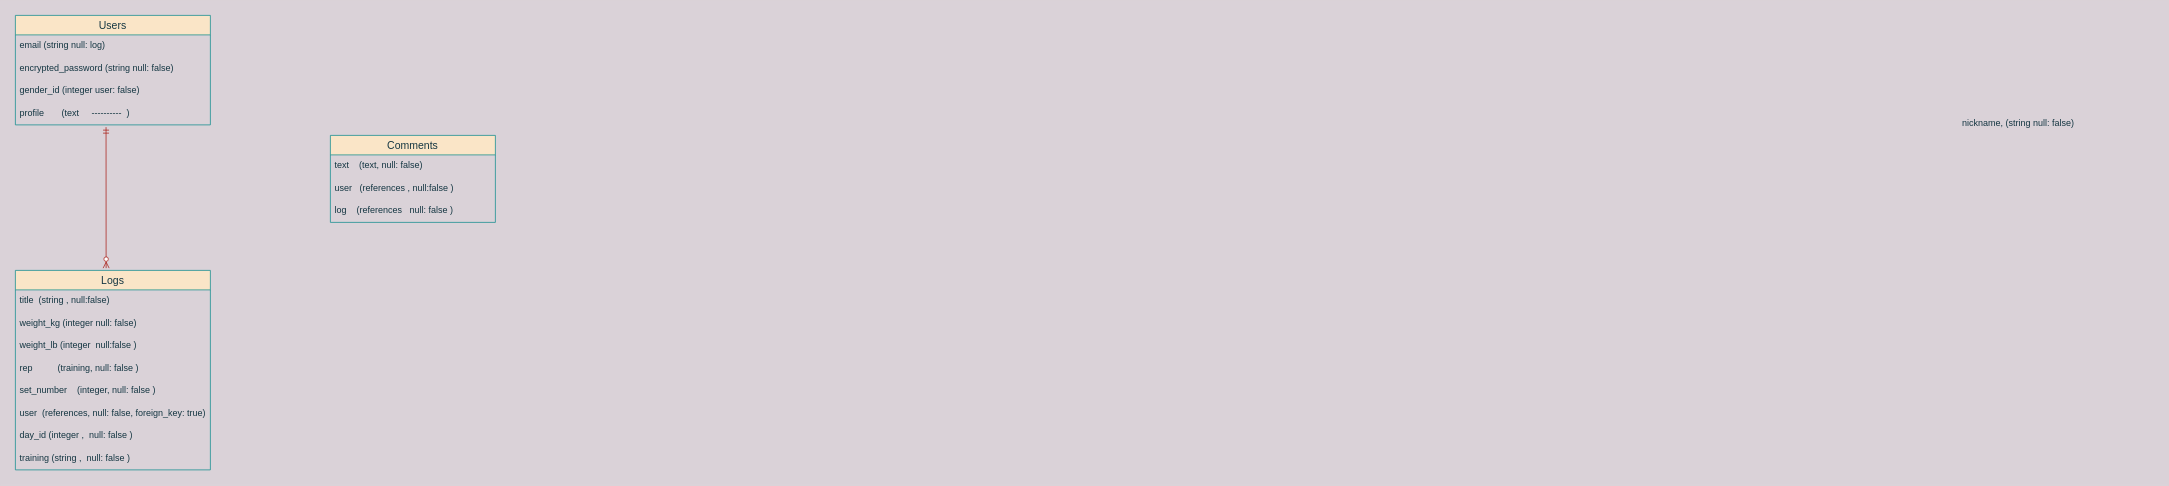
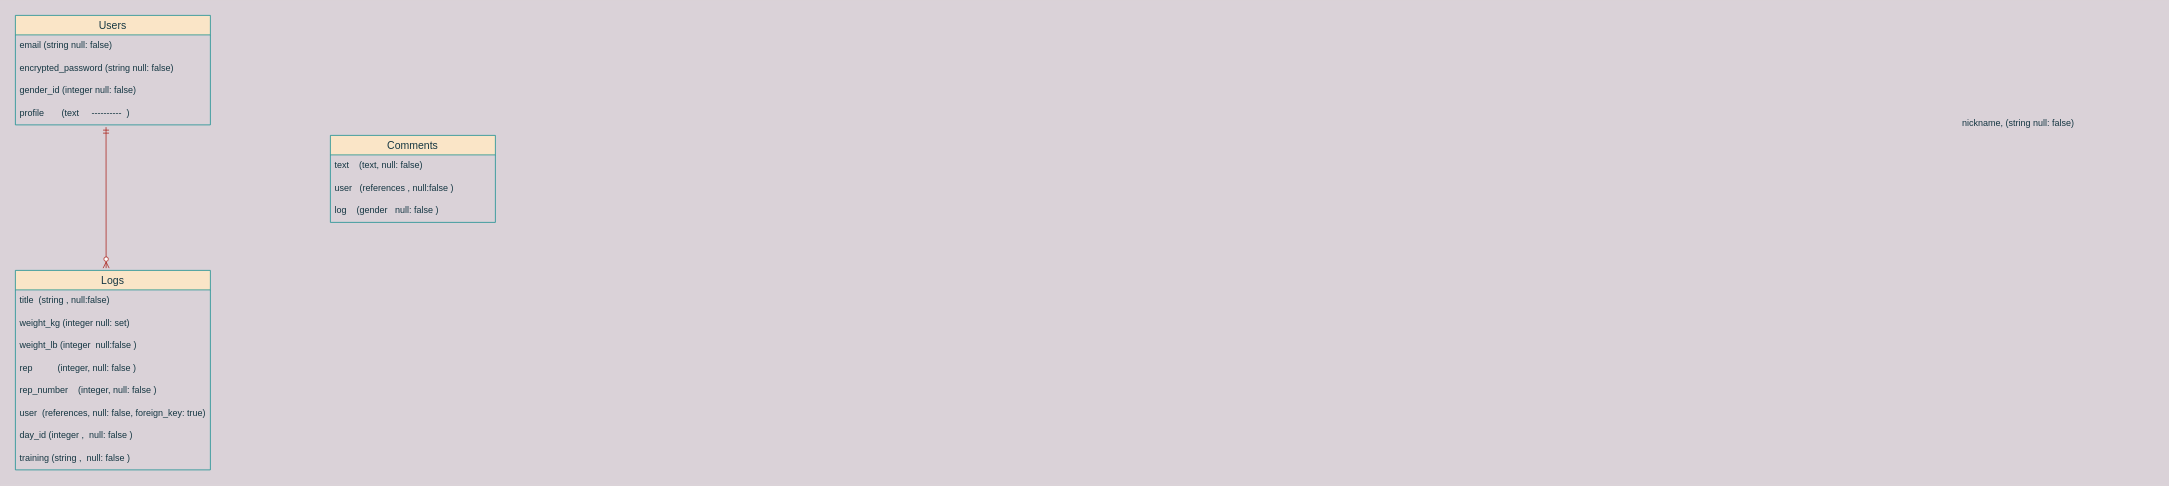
  <mxCell id="0" />
  <mxCell id="1" parent="0" />
  <mxCell id="2" value="Users" style="swimlane;fontStyle=0;childLayout=stackLayout;horizontal=1;startSize=26;horizontalStack=0;resizeParent=1;resizeParentMax=0;resizeLast=0;collapsible=1;marginBottom=0;align=center;fontSize=14;rounded=0;sketch=0;strokeColor=#0F8B8D;fillColor=#FAE5C7;fontColor=#143642;" parent="1" vertex="1"><mxGeometry x="20" y="20" width="260" height="146" as="geometry" /></mxCell>
- <mxCell id="3" value="email (string null: log)" style="text;strokeColor=none;fillColor=none;spacingLeft=4;spacingRight=4;overflow=hidden;rotatable=0;points=[[0,0.5],[1,0.5]];portConstraint=eastwest;fontSize=12;fontColor=#143642;" parent="2" vertex="1"><mxGeometry y="26" width="260" height="30" as="geometry" /></mxCell>
+ <mxCell id="3" value="email (string null: false)" style="text;strokeColor=none;fillColor=none;spacingLeft=4;spacingRight=4;overflow=hidden;rotatable=0;points=[[0,0.5],[1,0.5]];portConstraint=eastwest;fontSize=12;fontColor=#143642;" parent="2" vertex="1"><mxGeometry y="26" width="260" height="30" as="geometry" /></mxCell>
  <mxCell id="4" value="encrypted_password (string null: false)" style="text;strokeColor=none;fillColor=none;spacingLeft=4;spacingRight=4;overflow=hidden;rotatable=0;points=[[0,0.5],[1,0.5]];portConstraint=eastwest;fontSize=12;fontColor=#143642;" parent="2" vertex="1"><mxGeometry y="56" width="260" height="30" as="geometry" /></mxCell>
- <mxCell id="5" value="gender_id (integer user: false)" style="text;strokeColor=none;fillColor=none;spacingLeft=4;spacingRight=4;overflow=hidden;rotatable=0;points=[[0,0.5],[1,0.5]];portConstraint=eastwest;fontSize=12;fontColor=#143642;" parent="2" vertex="1"><mxGeometry y="86" width="260" height="30" as="geometry" /></mxCell>
+ <mxCell id="5" value="gender_id (integer null: false)" style="text;strokeColor=none;fillColor=none;spacingLeft=4;spacingRight=4;overflow=hidden;rotatable=0;points=[[0,0.5],[1,0.5]];portConstraint=eastwest;fontSize=12;fontColor=#143642;" parent="2" vertex="1"><mxGeometry y="86" width="260" height="30" as="geometry" /></mxCell>
  <mxCell id="6" value="profile       (text     ----------  )" style="text;strokeColor=none;fillColor=none;spacingLeft=4;spacingRight=4;overflow=hidden;rotatable=0;points=[[0,0.5],[1,0.5]];portConstraint=eastwest;fontSize=12;fontColor=#143642;" parent="2" vertex="1"><mxGeometry y="116" width="260" height="30" as="geometry" /></mxCell>
  <mxCell id="7" value="Logs" style="swimlane;fontStyle=0;childLayout=stackLayout;horizontal=1;startSize=26;horizontalStack=0;resizeParent=1;resizeParentMax=0;resizeLast=0;collapsible=1;marginBottom=0;align=center;fontSize=14;rounded=0;sketch=0;strokeColor=#0F8B8D;fillColor=#FAE5C7;fontColor=#143642;" parent="1" vertex="1"><mxGeometry x="20" y="360" width="260" height="266" as="geometry" /></mxCell>
  <mxCell id="8" value="title  (string , null:false)" style="text;strokeColor=none;fillColor=none;spacingLeft=4;spacingRight=4;overflow=hidden;rotatable=0;points=[[0,0.5],[1,0.5]];portConstraint=eastwest;fontSize=12;fontColor=#143642;" parent="7" vertex="1"><mxGeometry y="26" width="260" height="30" as="geometry" /></mxCell>
- <mxCell id="9" value="weight_kg (integer null: false)&#10;" style="text;strokeColor=none;fillColor=none;spacingLeft=4;spacingRight=4;overflow=hidden;rotatable=0;points=[[0,0.5],[1,0.5]];portConstraint=eastwest;fontSize=12;fontColor=#143642;" parent="7" vertex="1"><mxGeometry y="56" width="260" height="30" as="geometry" /></mxCell>
+ <mxCell id="9" value="weight_kg (integer null: set)&#10;" style="text;strokeColor=none;fillColor=none;spacingLeft=4;spacingRight=4;overflow=hidden;rotatable=0;points=[[0,0.5],[1,0.5]];portConstraint=eastwest;fontSize=12;fontColor=#143642;" parent="7" vertex="1"><mxGeometry y="56" width="260" height="30" as="geometry" /></mxCell>
  <mxCell id="10" value="weight_lb (integer  null:false )" style="text;strokeColor=none;fillColor=none;spacingLeft=4;spacingRight=4;overflow=hidden;rotatable=0;points=[[0,0.5],[1,0.5]];portConstraint=eastwest;fontSize=12;fontColor=#143642;" parent="7" vertex="1"><mxGeometry y="86" width="260" height="30" as="geometry" /></mxCell>
- <mxCell id="11" value="rep          (training, null: false )" style="text;strokeColor=none;fillColor=none;spacingLeft=4;spacingRight=4;overflow=hidden;rotatable=0;points=[[0,0.5],[1,0.5]];portConstraint=eastwest;fontSize=12;fontColor=#143642;" parent="7" vertex="1"><mxGeometry y="116" width="260" height="30" as="geometry" /></mxCell>
- <mxCell id="12" value="set_number    (integer, null: false )" style="text;strokeColor=none;fillColor=none;spacingLeft=4;spacingRight=4;overflow=hidden;rotatable=0;points=[[0,0.5],[1,0.5]];portConstraint=eastwest;fontSize=12;fontColor=#143642;" parent="7" vertex="1"><mxGeometry y="146" width="260" height="30" as="geometry" /></mxCell>
+ <mxCell id="11" value="rep          (integer, null: false )" style="text;strokeColor=none;fillColor=none;spacingLeft=4;spacingRight=4;overflow=hidden;rotatable=0;points=[[0,0.5],[1,0.5]];portConstraint=eastwest;fontSize=12;fontColor=#143642;" parent="7" vertex="1"><mxGeometry y="116" width="260" height="30" as="geometry" /></mxCell>
+ <mxCell id="12" value="rep_number    (integer, null: false )" style="text;strokeColor=none;fillColor=none;spacingLeft=4;spacingRight=4;overflow=hidden;rotatable=0;points=[[0,0.5],[1,0.5]];portConstraint=eastwest;fontSize=12;fontColor=#143642;" parent="7" vertex="1"><mxGeometry y="146" width="260" height="30" as="geometry" /></mxCell>
  <mxCell id="13" value="user  (references, null: false, foreign_key: true)" style="text;strokeColor=none;fillColor=none;spacingLeft=4;spacingRight=4;overflow=hidden;rotatable=0;points=[[0,0.5],[1,0.5]];portConstraint=eastwest;fontSize=12;fontColor=#143642;" parent="7" vertex="1"><mxGeometry y="176" width="260" height="30" as="geometry" /></mxCell>
  <mxCell id="14" value="day_id (integer ,  null: false )" style="text;strokeColor=none;fillColor=none;spacingLeft=4;spacingRight=4;overflow=hidden;rotatable=0;points=[[0,0.5],[1,0.5]];portConstraint=eastwest;fontSize=12;fontColor=#143642;" parent="7" vertex="1"><mxGeometry y="206" width="260" height="30" as="geometry" /></mxCell>
  <mxCell id="15" value="training (string ,  null: false )" style="text;strokeColor=none;fillColor=none;spacingLeft=4;spacingRight=4;overflow=hidden;rotatable=0;points=[[0,0.5],[1,0.5]];portConstraint=eastwest;fontSize=12;fontColor=#143642;" parent="7" vertex="1"><mxGeometry y="236" width="260" height="30" as="geometry" /></mxCell>
  <mxCell id="16" value="Comments" style="swimlane;fontStyle=0;childLayout=stackLayout;horizontal=1;startSize=26;horizontalStack=0;resizeParent=1;resizeParentMax=0;resizeLast=0;collapsible=1;marginBottom=0;align=center;fontSize=14;rounded=0;sketch=0;strokeColor=#0F8B8D;fillColor=#FAE5C7;fontColor=#143642;" parent="1" vertex="1"><mxGeometry x="440" y="180" width="220" height="116" as="geometry" /></mxCell>
  <mxCell id="17" value="text    (text, null: false)" style="text;strokeColor=none;fillColor=none;spacingLeft=4;spacingRight=4;overflow=hidden;rotatable=0;points=[[0,0.5],[1,0.5]];portConstraint=eastwest;fontSize=12;fontColor=#143642;" parent="16" vertex="1"><mxGeometry y="26" width="220" height="30" as="geometry" /></mxCell>
  <mxCell id="18" value="user   (references , null:false )" style="text;strokeColor=none;fillColor=none;spacingLeft=4;spacingRight=4;overflow=hidden;rotatable=0;points=[[0,0.5],[1,0.5]];portConstraint=eastwest;fontSize=12;fontColor=#143642;" parent="16" vertex="1"><mxGeometry y="56" width="220" height="30" as="geometry" /></mxCell>
- <mxCell id="19" value="log    (references   null: false )" style="text;strokeColor=none;fillColor=none;spacingLeft=4;spacingRight=4;overflow=hidden;rotatable=0;points=[[0,0.5],[1,0.5]];portConstraint=eastwest;fontSize=12;fontColor=#143642;" parent="16" vertex="1"><mxGeometry y="86" width="220" height="30" as="geometry" /></mxCell>
+ <mxCell id="19" value="log    (gender   null: false )" style="text;strokeColor=none;fillColor=none;spacingLeft=4;spacingRight=4;overflow=hidden;rotatable=0;points=[[0,0.5],[1,0.5]];portConstraint=eastwest;fontSize=12;fontColor=#143642;" parent="16" vertex="1"><mxGeometry y="86" width="220" height="30" as="geometry" /></mxCell>
  <mxCell id="20" value="" style="fontSize=12;html=1;endArrow=ERzeroToMany;startArrow=ERmandOne;strokeColor=#A8201A;fillColor=#FAE5C7;exitX=0.465;exitY=1.1;exitDx=0;exitDy=0;exitPerimeter=0;" parent="1" source="6" edge="1"><mxGeometry width="100" height="100" relative="1" as="geometry"><mxPoint x="300" y="340" as="sourcePoint" /><mxPoint x="141" y="357" as="targetPoint" /></mxGeometry></mxCell>
  <mxCell id="21" value="nickname, (string null: false)" style="text;strokeColor=none;fillColor=none;spacingLeft=4;spacingRight=4;overflow=hidden;rotatable=0;points=[[0,0.5],[1,0.5]];portConstraint=eastwest;fontSize=12;fontColor=#143642;" parent="1" vertex="1"><mxGeometry x="2610" y="150" width="260" height="30" as="geometry" /></mxCell>
